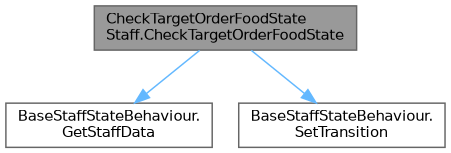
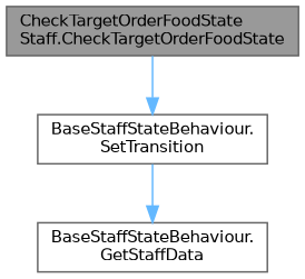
  digraph {
    rankdir=TB
    node [color=grey40 fillcolor=white fontname=Helvetica fontsize=10 shape=box style=filled]
    edge [color=steelblue1 fontname=Helvetica fontsize=10 labelfontname=Helvetica labelfontsize=10 style=solid]
    n1 [color=gray40 fillcolor=grey60 fontcolor=black height=0.2 label="CheckTargetOrderFoodState\lStaff.CheckTargetOrderFoodState" width=0.4]
    n2 [height=0.2 label="BaseStaffStateBehaviour.\lGetStaffData" width=0.4]
    n3 [height=0.2 label="BaseStaffStateBehaviour.\lSetTransition" width=0.4]
-   n1 -> n2
+   n3 -> n2
    n1 -> n3
  }
